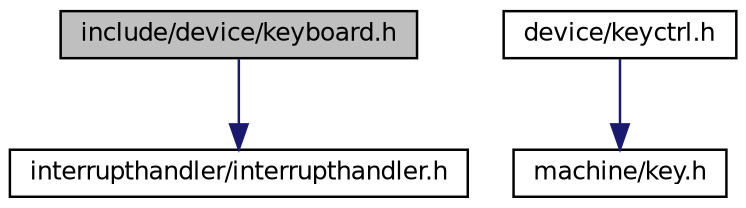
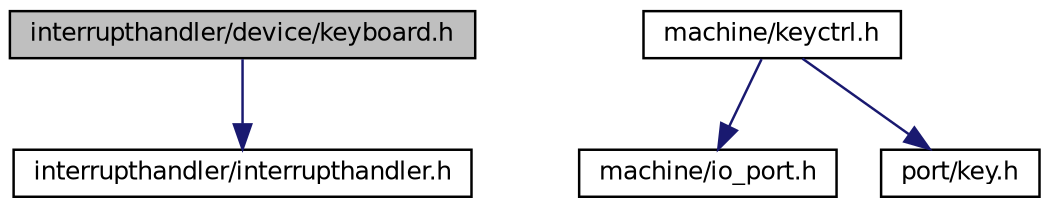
  digraph {
    node [color=black fontname=Helvetica fontsize=10 shape=record]
    edge [color=midnightblue fontname=Helvetica fontsize=10 labelfontname=Helvetica labelfontsize=10 style=solid]
-   n1 [fillcolor=grey75 fontcolor=black height=0.2 label="include/device/keyboard.h" style=filled width=0.4]
+   n1 [fillcolor=grey75 fontcolor=black height=0.2 label="interrupthandler/device/keyboard.h" style=filled width=0.4]
    n2 [height=0.2 label="interrupthandler/interrupthandler.h" width=0.4]
-   n3 [height=0.2 label="device/keyctrl.h" width=0.4]
-   n5 [height=0.2 label="machine/key.h" width=0.4]
+   n3 [height=0.2 label="machine/keyctrl.h" width=0.4]
+   n4 [height=0.2 label="machine/io_port.h" width=0.4]
+   n5 [height=0.2 label="port/key.h" width=0.4]
    n1 -> n2
+   n3 -> n4
    n3 -> n5
  }
